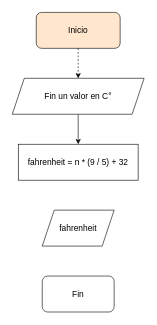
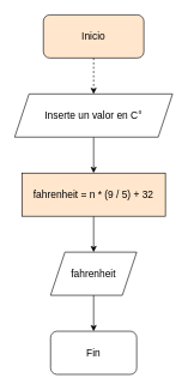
  <mxCell id="0" />
  <mxCell id="1" parent="0" />
  <mxCell id="2" value="&lt;div&gt;Inicio&lt;/div&gt;" style="rounded=1;whiteSpace=wrap;html=1;glass=0;fontSize=14;fillColor=#ffe6cc;" parent="1" vertex="1"><mxGeometry x="60" y="20" width="140" height="60" as="geometry" /></mxCell>
  <mxCell id="3" value="" style="endArrow=classic;html=1;rounded=0;exitX=0.5;exitY=1;exitDx=0;exitDy=0;entryX=0.5;entryY=0;entryDx=0;entryDy=0;fontSize=14;dashed=1;" parent="1" source="2" target="5" edge="1"><mxGeometry width="50" height="50" relative="1" as="geometry"><mxPoint x="130" y="180" as="sourcePoint" /><mxPoint x="120" y="130" as="targetPoint" /></mxGeometry></mxCell>
  <mxCell id="4" style="edgeStyle=orthogonalEdgeStyle;rounded=0;orthogonalLoop=1;jettySize=auto;html=1;exitX=0.5;exitY=1;exitDx=0;exitDy=0;entryX=0.5;entryY=0;entryDx=0;entryDy=0;" parent="1" source="5" target="7" edge="1"><mxGeometry relative="1" as="geometry" /></mxCell>
- <mxCell id="5" value="Fin un valor en C°" style="shape=parallelogram;perimeter=parallelogramPerimeter;whiteSpace=wrap;html=1;fixedSize=1;gradientColor=none;strokeColor=default;rounded=0;fontSize=14;" parent="1" vertex="1"><mxGeometry x="20" y="130" width="220" height="60" as="geometry" /></mxCell>
- <mxCell id="7" value="fahrenheit = n * (9 / 5) + 32" style="rounded=0;whiteSpace=wrap;html=1;fontSize=14;" parent="1" vertex="1"><mxGeometry x="30" y="240" width="200" height="60" as="geometry" /></mxCell>
+ <mxCell id="5" value="Inserte un valor en C°" style="shape=parallelogram;perimeter=parallelogramPerimeter;whiteSpace=wrap;html=1;fixedSize=1;gradientColor=none;strokeColor=default;rounded=0;fontSize=14;" parent="1" vertex="1"><mxGeometry x="20" y="130" width="220" height="60" as="geometry" /></mxCell>
+ <mxCell id="6" style="edgeStyle=orthogonalEdgeStyle;rounded=0;orthogonalLoop=1;jettySize=auto;html=1;exitX=0.5;exitY=1;exitDx=0;exitDy=0;entryX=0.5;entryY=0;entryDx=0;entryDy=0;fontSize=14;" parent="1" source="7" target="9" edge="1"><mxGeometry relative="1" as="geometry" /></mxCell>
+ <mxCell id="7" value="fahrenheit = n * (9 / 5) + 32" style="rounded=0;whiteSpace=wrap;html=1;fontSize=14;fillColor=#ffe6cc;" parent="1" vertex="1"><mxGeometry x="30" y="240" width="200" height="60" as="geometry" /></mxCell>
+ <mxCell id="8" style="edgeStyle=orthogonalEdgeStyle;rounded=0;orthogonalLoop=1;jettySize=auto;html=1;exitX=0.5;exitY=1;exitDx=0;exitDy=0;entryX=0.5;entryY=0;entryDx=0;entryDy=0;fontSize=14;" parent="1" source="9" target="10" edge="1"><mxGeometry relative="1" as="geometry" /></mxCell>
  <mxCell id="9" value="fahrenheit" style="shape=parallelogram;perimeter=parallelogramPerimeter;whiteSpace=wrap;html=1;fixedSize=1;fontSize=14;" parent="1" vertex="1"><mxGeometry x="70" y="350" width="120" height="60" as="geometry" /></mxCell>
  <mxCell id="10" value="Fin" style="rounded=1;whiteSpace=wrap;html=1;fontSize=14;" parent="1" vertex="1"><mxGeometry x="70" y="460" width="120" height="60" as="geometry" /></mxCell>
